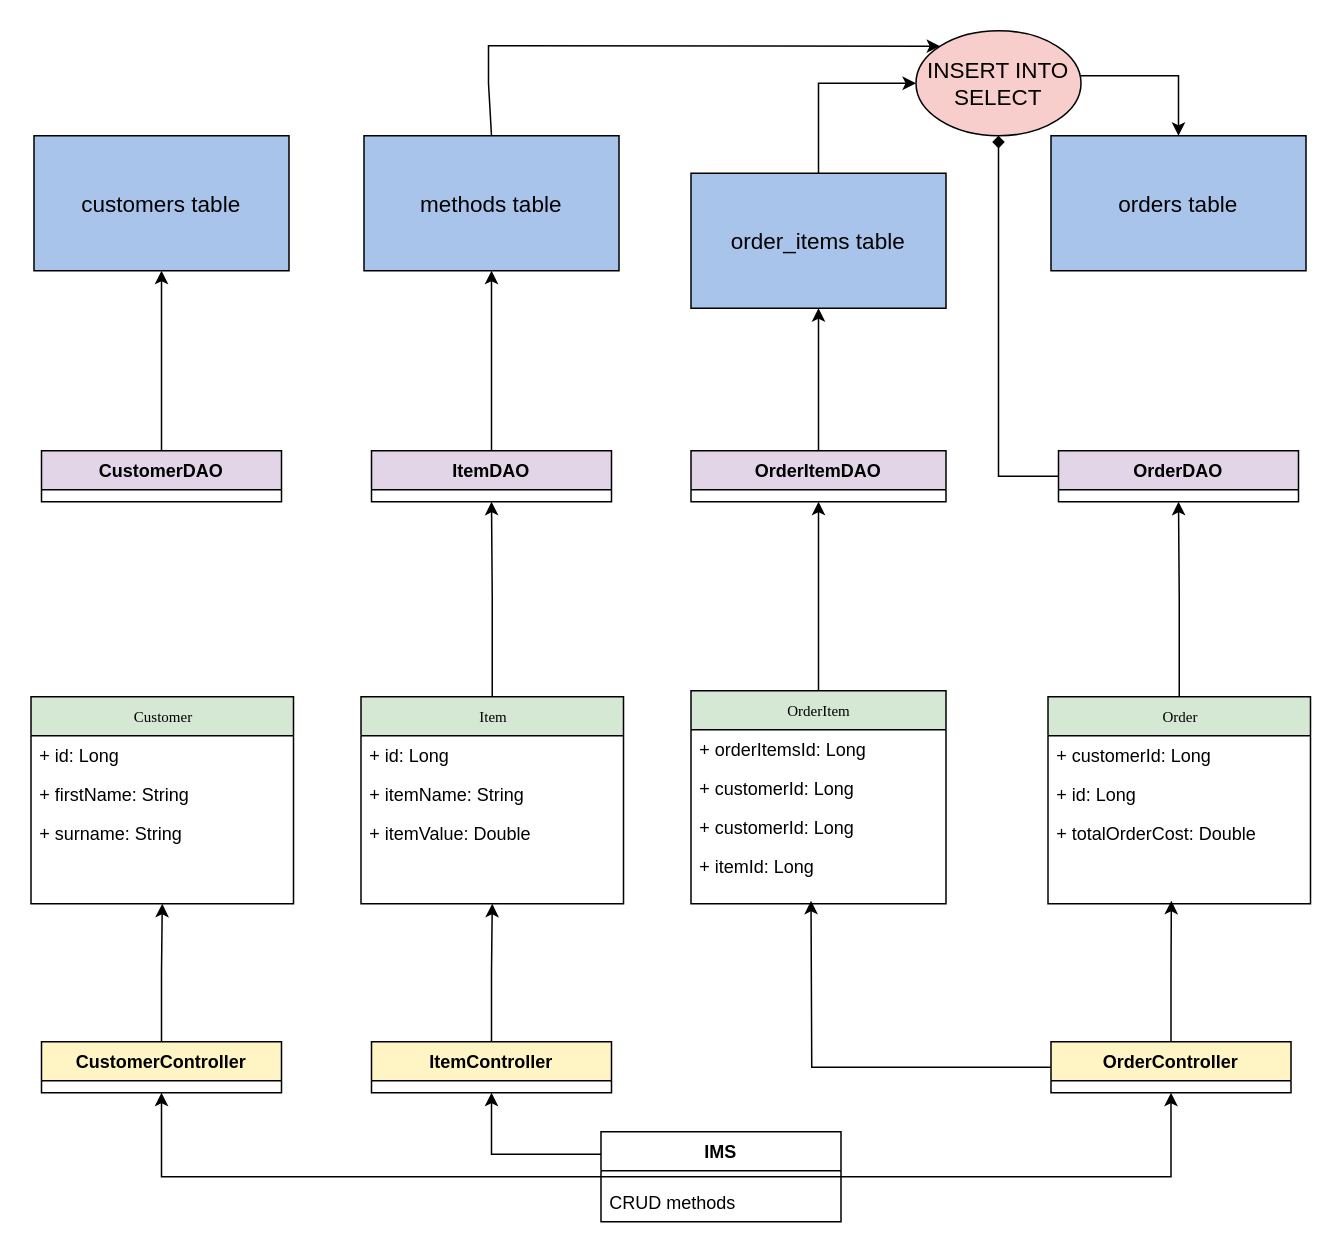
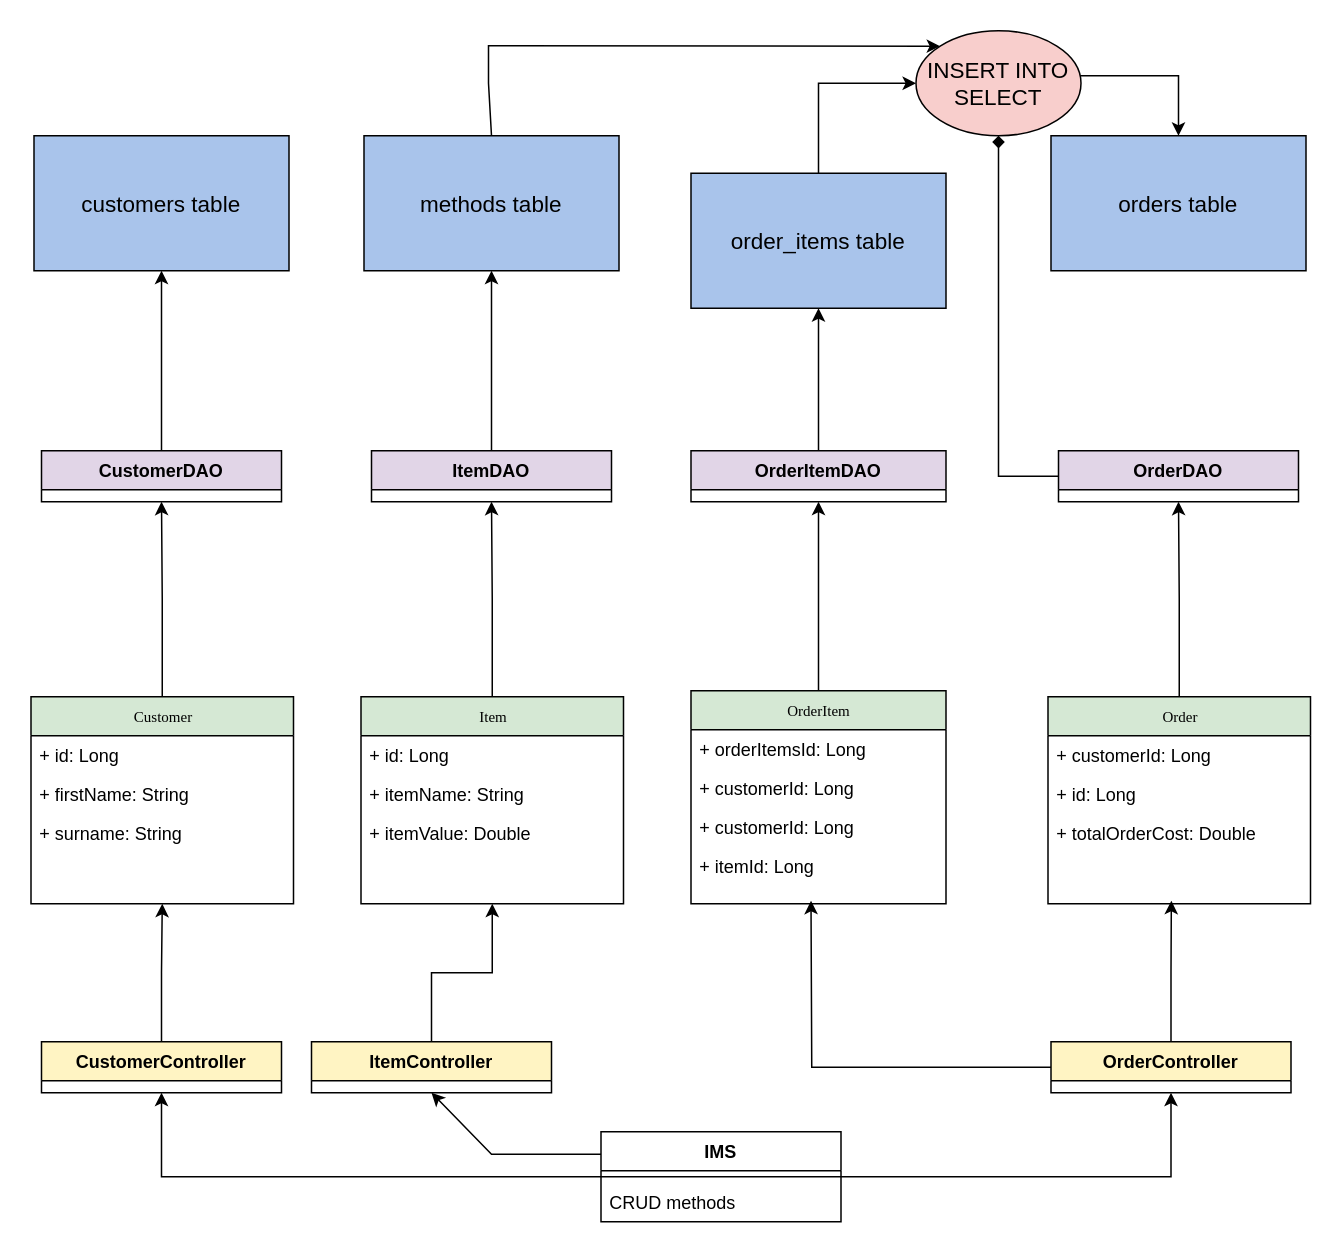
  <mxCell id="0" />
  <mxCell id="1" parent="0" />
+ <mxCell id="2" style="edgeStyle=orthogonalEdgeStyle;rounded=0;orthogonalLoop=1;jettySize=auto;html=1;entryX=0.5;entryY=1;entryDx=0;entryDy=0;" edge="1" parent="1" source="3" target="24"><mxGeometry relative="1" as="geometry" /></mxCell>
  <mxCell id="3" value="Customer" style="swimlane;html=1;fontStyle=0;childLayout=stackLayout;horizontal=1;startSize=26;fillColor=#D5E8D4;horizontalStack=0;resizeParent=1;resizeLast=0;collapsible=1;marginBottom=0;swimlaneFillColor=#ffffff;rounded=0;shadow=0;comic=0;labelBackgroundColor=none;strokeWidth=1;fontFamily=Verdana;fontSize=10;align=center;" parent="1" vertex="1"><mxGeometry x="20" y="464" width="175" height="138" as="geometry"><mxRectangle x="355" y="42" width="90" height="26" as="alternateBounds" /></mxGeometry></mxCell>
  <mxCell id="4" value="+ id: Long" style="text;html=1;strokeColor=none;fillColor=none;align=left;verticalAlign=top;spacingLeft=4;spacingRight=4;whiteSpace=wrap;overflow=hidden;rotatable=0;points=[[0,0.5],[1,0.5]];portConstraint=eastwest;" parent="3" vertex="1"><mxGeometry y="26" width="175" height="26" as="geometry" /></mxCell>
  <mxCell id="5" value="+ firstName: String" style="text;html=1;strokeColor=none;fillColor=none;align=left;verticalAlign=top;spacingLeft=4;spacingRight=4;whiteSpace=wrap;overflow=hidden;rotatable=0;points=[[0,0.5],[1,0.5]];portConstraint=eastwest;" parent="3" vertex="1"><mxGeometry y="52" width="175" height="26" as="geometry" /></mxCell>
  <mxCell id="6" value="+ surname: String" style="text;html=1;strokeColor=none;fillColor=none;align=left;verticalAlign=top;spacingLeft=4;spacingRight=4;whiteSpace=wrap;overflow=hidden;rotatable=0;points=[[0,0.5],[1,0.5]];portConstraint=eastwest;" parent="3" vertex="1"><mxGeometry y="78" width="175" height="26" as="geometry" /></mxCell>
  <mxCell id="7" style="edgeStyle=orthogonalEdgeStyle;rounded=0;orthogonalLoop=1;jettySize=auto;html=1;entryX=0.5;entryY=1;entryDx=0;entryDy=0;" edge="1" parent="1" source="8" target="26"><mxGeometry relative="1" as="geometry"><mxPoint x="327.5" y="340" as="targetPoint" /></mxGeometry></mxCell>
  <mxCell id="8" value="Item" style="swimlane;html=1;fontStyle=0;childLayout=stackLayout;horizontal=1;startSize=26;fillColor=#D5E8D4;horizontalStack=0;resizeParent=1;resizeLast=0;collapsible=1;marginBottom=0;swimlaneFillColor=#ffffff;rounded=0;shadow=0;comic=0;labelBackgroundColor=none;strokeWidth=1;fontFamily=Verdana;fontSize=10;align=center;" parent="1" vertex="1"><mxGeometry x="240" y="464" width="175" height="138" as="geometry"><mxRectangle x="355" y="42" width="90" height="26" as="alternateBounds" /></mxGeometry></mxCell>
  <mxCell id="9" value="+ id: Long" style="text;html=1;strokeColor=none;fillColor=none;align=left;verticalAlign=top;spacingLeft=4;spacingRight=4;whiteSpace=wrap;overflow=hidden;rotatable=0;points=[[0,0.5],[1,0.5]];portConstraint=eastwest;" parent="8" vertex="1"><mxGeometry y="26" width="175" height="26" as="geometry" /></mxCell>
  <mxCell id="10" value="+ itemName: String" style="text;html=1;strokeColor=none;fillColor=none;align=left;verticalAlign=top;spacingLeft=4;spacingRight=4;whiteSpace=wrap;overflow=hidden;rotatable=0;points=[[0,0.5],[1,0.5]];portConstraint=eastwest;" parent="8" vertex="1"><mxGeometry y="52" width="175" height="26" as="geometry" /></mxCell>
  <mxCell id="11" value="+ itemValue: Double" style="text;html=1;strokeColor=none;fillColor=none;align=left;verticalAlign=top;spacingLeft=4;spacingRight=4;whiteSpace=wrap;overflow=hidden;rotatable=0;points=[[0,0.5],[1,0.5]];portConstraint=eastwest;" parent="8" vertex="1"><mxGeometry y="78" width="175" height="26" as="geometry" /></mxCell>
  <mxCell id="12" style="edgeStyle=orthogonalEdgeStyle;rounded=0;orthogonalLoop=1;jettySize=auto;html=1;entryX=0.5;entryY=1;entryDx=0;entryDy=0;" edge="1" parent="1" source="13" target="29"><mxGeometry relative="1" as="geometry"><mxPoint x="547.5" y="340" as="targetPoint" /></mxGeometry></mxCell>
  <mxCell id="13" value="OrderItem" style="swimlane;html=1;fontStyle=0;childLayout=stackLayout;horizontal=1;startSize=26;fillColor=#D5E8D4;horizontalStack=0;resizeParent=1;resizeLast=0;collapsible=1;marginBottom=0;swimlaneFillColor=#ffffff;rounded=0;shadow=0;comic=0;labelBackgroundColor=none;strokeWidth=1;fontFamily=Verdana;fontSize=10;align=center;" parent="1" vertex="1"><mxGeometry x="460" y="460" width="170" height="142" as="geometry"><mxRectangle x="355" y="42" width="90" height="26" as="alternateBounds" /></mxGeometry></mxCell>
  <mxCell id="14" value="+ orderItemsId: Long" style="text;html=1;strokeColor=none;fillColor=none;align=left;verticalAlign=top;spacingLeft=4;spacingRight=4;whiteSpace=wrap;overflow=hidden;rotatable=0;points=[[0,0.5],[1,0.5]];portConstraint=eastwest;" parent="13" vertex="1"><mxGeometry y="26" width="170" height="26" as="geometry" /></mxCell>
  <mxCell id="15" value="+ customerId: Long" style="text;html=1;strokeColor=none;fillColor=none;align=left;verticalAlign=top;spacingLeft=4;spacingRight=4;whiteSpace=wrap;overflow=hidden;rotatable=0;points=[[0,0.5],[1,0.5]];portConstraint=eastwest;" parent="13" vertex="1"><mxGeometry y="52" width="170" height="26" as="geometry" /></mxCell>
  <mxCell id="16" value="+ customerId: Long" style="text;html=1;strokeColor=none;fillColor=none;align=left;verticalAlign=top;spacingLeft=4;spacingRight=4;whiteSpace=wrap;overflow=hidden;rotatable=0;points=[[0,0.5],[1,0.5]];portConstraint=eastwest;" parent="13" vertex="1"><mxGeometry y="78" width="170" height="26" as="geometry" /></mxCell>
  <mxCell id="17" value="+ itemId: Long" style="text;html=1;strokeColor=none;fillColor=none;align=left;verticalAlign=top;spacingLeft=4;spacingRight=4;whiteSpace=wrap;overflow=hidden;rotatable=0;points=[[0,0.5],[1,0.5]];portConstraint=eastwest;" parent="13" vertex="1"><mxGeometry y="104" width="170" height="26" as="geometry" /></mxCell>
  <mxCell id="18" style="edgeStyle=orthogonalEdgeStyle;rounded=0;orthogonalLoop=1;jettySize=auto;html=1;entryX=0.5;entryY=1;entryDx=0;entryDy=0;" edge="1" parent="1" source="19" target="31"><mxGeometry relative="1" as="geometry" /></mxCell>
  <mxCell id="19" value="Order" style="swimlane;html=1;fontStyle=0;childLayout=stackLayout;horizontal=1;startSize=26;fillColor=#D5E8D4;horizontalStack=0;resizeParent=1;resizeLast=0;collapsible=1;marginBottom=0;swimlaneFillColor=#ffffff;rounded=0;shadow=0;comic=0;labelBackgroundColor=none;strokeWidth=1;fontFamily=Verdana;fontSize=10;align=center;" parent="1" vertex="1"><mxGeometry x="698" y="464" width="175" height="138" as="geometry"><mxRectangle x="355" y="42" width="90" height="26" as="alternateBounds" /></mxGeometry></mxCell>
  <mxCell id="20" value="+ customerId: Long" style="text;html=1;strokeColor=none;fillColor=none;align=left;verticalAlign=top;spacingLeft=4;spacingRight=4;whiteSpace=wrap;overflow=hidden;rotatable=0;points=[[0,0.5],[1,0.5]];portConstraint=eastwest;" parent="19" vertex="1"><mxGeometry y="26" width="175" height="26" as="geometry" /></mxCell>
  <mxCell id="21" value="+ id: Long" style="text;html=1;strokeColor=none;fillColor=none;align=left;verticalAlign=top;spacingLeft=4;spacingRight=4;whiteSpace=wrap;overflow=hidden;rotatable=0;points=[[0,0.5],[1,0.5]];portConstraint=eastwest;" parent="19" vertex="1"><mxGeometry y="52" width="175" height="26" as="geometry" /></mxCell>
  <mxCell id="22" value="+ totalOrderCost: Double" style="text;html=1;strokeColor=none;fillColor=none;align=left;verticalAlign=top;spacingLeft=4;spacingRight=4;whiteSpace=wrap;overflow=hidden;rotatable=0;points=[[0,0.5],[1,0.5]];portConstraint=eastwest;" parent="19" vertex="1"><mxGeometry y="78" width="175" height="26" as="geometry" /></mxCell>
  <mxCell id="23" style="edgeStyle=orthogonalEdgeStyle;rounded=0;orthogonalLoop=1;jettySize=auto;html=1;" edge="1" parent="1" source="24" target="45"><mxGeometry relative="1" as="geometry" /></mxCell>
  <mxCell id="24" value="CustomerDAO" style="swimlane;fontStyle=1;align=center;verticalAlign=top;childLayout=stackLayout;horizontal=1;startSize=26;horizontalStack=0;resizeParent=1;resizeParentMax=0;resizeLast=0;collapsible=1;marginBottom=0;fillColor=#E1D5E7;" parent="1" vertex="1"><mxGeometry x="27" y="300" width="160" height="34" as="geometry" /></mxCell>
  <mxCell id="25" style="edgeStyle=orthogonalEdgeStyle;rounded=0;orthogonalLoop=1;jettySize=auto;html=1;entryX=0.5;entryY=1;entryDx=0;entryDy=0;" edge="1" parent="1" source="26" target="46"><mxGeometry relative="1" as="geometry" /></mxCell>
  <mxCell id="26" value="ItemDAO" style="swimlane;fontStyle=1;align=center;verticalAlign=top;childLayout=stackLayout;horizontal=1;startSize=26;horizontalStack=0;resizeParent=1;resizeParentMax=0;resizeLast=0;collapsible=1;marginBottom=0;fillColor=#E1D5E7;" parent="1" vertex="1"><mxGeometry x="247" y="300" width="160" height="34" as="geometry" /></mxCell>
  <mxCell id="27" style="edgeStyle=orthogonalEdgeStyle;rounded=0;orthogonalLoop=1;jettySize=auto;html=1;exitX=1;exitY=0.5;exitDx=0;exitDy=0;" edge="1" parent="1" source="29"><mxGeometry relative="1" as="geometry"><mxPoint x="620.286" y="317.143" as="targetPoint" /></mxGeometry></mxCell>
  <mxCell id="28" style="edgeStyle=orthogonalEdgeStyle;rounded=0;orthogonalLoop=1;jettySize=auto;html=1;entryX=0.5;entryY=1;entryDx=0;entryDy=0;" edge="1" parent="1" source="29" target="48"><mxGeometry relative="1" as="geometry" /></mxCell>
  <mxCell id="29" value="OrderItemDAO" style="swimlane;fontStyle=1;align=center;verticalAlign=top;childLayout=stackLayout;horizontal=1;startSize=26;horizontalStack=0;resizeParent=1;resizeParentMax=0;resizeLast=0;collapsible=1;marginBottom=0;fillColor=#E1D5E7;" parent="1" vertex="1"><mxGeometry x="460" y="300" width="170" height="34" as="geometry" /></mxCell>
  <mxCell id="30" style="edgeStyle=orthogonalEdgeStyle;rounded=0;orthogonalLoop=1;jettySize=auto;html=1;entryX=0.5;entryY=1;entryDx=0;entryDy=0;endArrow=diamond;" edge="1" parent="1" source="31" target="51"><mxGeometry relative="1" as="geometry"><mxPoint x="660" y="120" as="targetPoint" /><Array as="points"><mxPoint x="665" y="317" /></Array></mxGeometry></mxCell>
  <mxCell id="31" value="OrderDAO" style="swimlane;fontStyle=1;align=center;verticalAlign=top;childLayout=stackLayout;horizontal=1;startSize=26;horizontalStack=0;resizeParent=1;resizeParentMax=0;resizeLast=0;collapsible=1;marginBottom=0;fillColor=#E1D5E7;" parent="1" vertex="1"><mxGeometry x="705" y="300" width="160" height="34" as="geometry" /></mxCell>
  <mxCell id="32" style="edgeStyle=orthogonalEdgeStyle;rounded=0;orthogonalLoop=1;jettySize=auto;html=1;entryX=0.5;entryY=1;entryDx=0;entryDy=0;" edge="1" parent="1" source="33" target="3"><mxGeometry relative="1" as="geometry" /></mxCell>
  <mxCell id="33" value="CustomerController" style="swimlane;fontStyle=1;align=center;verticalAlign=top;childLayout=stackLayout;horizontal=1;startSize=26;horizontalStack=0;resizeParent=1;resizeParentMax=0;resizeLast=0;collapsible=1;marginBottom=0;fillColor=#FFF4C3;" parent="1" vertex="1"><mxGeometry x="27" y="694" width="160" height="34" as="geometry" /></mxCell>
  <mxCell id="34" style="edgeStyle=orthogonalEdgeStyle;rounded=0;orthogonalLoop=1;jettySize=auto;html=1;entryX=0.5;entryY=1;entryDx=0;entryDy=0;" edge="1" parent="1" source="35" target="8"><mxGeometry relative="1" as="geometry" /></mxCell>
- <mxCell id="35" value="ItemController" style="swimlane;fontStyle=1;align=center;verticalAlign=top;childLayout=stackLayout;horizontal=1;startSize=26;horizontalStack=0;resizeParent=1;resizeParentMax=0;resizeLast=0;collapsible=1;marginBottom=0;fillColor=#FFF4C3;" parent="1" vertex="1"><mxGeometry x="247" y="694" width="160" height="34" as="geometry" /></mxCell>
+ <mxCell id="35" value="ItemController" style="swimlane;fontStyle=1;align=center;verticalAlign=top;childLayout=stackLayout;horizontal=1;startSize=26;horizontalStack=0;resizeParent=1;resizeParentMax=0;resizeLast=0;collapsible=1;marginBottom=0;fillColor=#FFF4C3;" parent="1" vertex="1"><mxGeometry x="207" y="694" width="160" height="34" as="geometry" /></mxCell>
  <mxCell id="36" style="edgeStyle=orthogonalEdgeStyle;rounded=0;orthogonalLoop=1;jettySize=auto;html=1;" edge="1" parent="1" source="38"><mxGeometry relative="1" as="geometry"><mxPoint x="540" y="600" as="targetPoint" /></mxGeometry></mxCell>
  <mxCell id="37" style="edgeStyle=orthogonalEdgeStyle;rounded=0;orthogonalLoop=1;jettySize=auto;html=1;exitX=0.5;exitY=0;exitDx=0;exitDy=0;" edge="1" parent="1" source="38"><mxGeometry relative="1" as="geometry"><mxPoint x="780.235" y="600" as="targetPoint" /></mxGeometry></mxCell>
  <mxCell id="38" value="OrderController" style="swimlane;fontStyle=1;align=center;verticalAlign=top;childLayout=stackLayout;horizontal=1;startSize=26;horizontalStack=0;resizeParent=1;resizeParentMax=0;resizeLast=0;collapsible=1;marginBottom=0;fillColor=#FFF4C3;" parent="1" vertex="1"><mxGeometry x="700" y="694" width="160" height="34" as="geometry" /></mxCell>
  <mxCell id="39" value="IMS" style="swimlane;fontStyle=1;align=center;verticalAlign=top;childLayout=stackLayout;horizontal=1;startSize=26;horizontalStack=0;resizeParent=1;resizeParentMax=0;resizeLast=0;collapsible=1;marginBottom=0;" parent="1" vertex="1"><mxGeometry x="400" y="754" width="160" height="60" as="geometry" /></mxCell>
  <mxCell id="40" value="" style="line;strokeWidth=1;fillColor=none;align=left;verticalAlign=middle;spacingTop=-1;spacingLeft=3;spacingRight=3;rotatable=0;labelPosition=right;points=[];portConstraint=eastwest;" parent="39" vertex="1"><mxGeometry y="26" width="160" height="8" as="geometry" /></mxCell>
  <mxCell id="41" value="CRUD methods" style="text;strokeColor=none;fillColor=none;align=left;verticalAlign=top;spacingLeft=4;spacingRight=4;overflow=hidden;rotatable=0;points=[[0,0.5],[1,0.5]];portConstraint=eastwest;" parent="39" vertex="1"><mxGeometry y="34" width="160" height="26" as="geometry" /></mxCell>
  <mxCell id="42" value="" style="endArrow=classic;html=1;rounded=0;exitX=1;exitY=0.5;exitDx=0;exitDy=0;entryX=0.5;entryY=1;entryDx=0;entryDy=0;" parent="1" source="39" target="38" edge="1"><mxGeometry width="50" height="50" relative="1" as="geometry"><mxPoint x="580" y="844" as="sourcePoint" /><mxPoint x="630" y="794" as="targetPoint" /><Array as="points"><mxPoint x="780" y="784" /></Array></mxGeometry></mxCell>
  <mxCell id="43" value="" style="endArrow=classic;html=1;rounded=0;exitX=0;exitY=0.25;exitDx=0;exitDy=0;entryX=0.5;entryY=1;entryDx=0;entryDy=0;" parent="1" source="39" target="35" edge="1"><mxGeometry width="50" height="50" relative="1" as="geometry"><mxPoint x="405" y="824" as="sourcePoint" /><mxPoint x="635" y="698" as="targetPoint" /><Array as="points"><mxPoint x="327" y="769" /></Array></mxGeometry></mxCell>
  <mxCell id="44" value="" style="endArrow=classic;html=1;rounded=0;entryX=0.5;entryY=1;entryDx=0;entryDy=0;exitX=0;exitY=0.5;exitDx=0;exitDy=0;" parent="1" source="39" target="33" edge="1"><mxGeometry width="50" height="50" relative="1" as="geometry"><mxPoint x="390" y="854" as="sourcePoint" /><mxPoint x="222.5" y="791" as="targetPoint" /><Array as="points"><mxPoint x="107" y="784" /></Array></mxGeometry></mxCell>
  <mxCell id="45" value="customers table" style="rounded=0;whiteSpace=wrap;html=1;fontSize=15;fillColor=#A9C4EB;" parent="1" vertex="1"><mxGeometry x="22" y="90" width="170" height="90" as="geometry" /></mxCell>
  <mxCell id="46" value="methods table" style="rounded=0;whiteSpace=wrap;html=1;fontSize=15;fillColor=#A9C4EB;" parent="1" vertex="1"><mxGeometry x="242" y="90" width="170" height="90" as="geometry" /></mxCell>
  <mxCell id="47" style="edgeStyle=orthogonalEdgeStyle;rounded=0;orthogonalLoop=1;jettySize=auto;html=1;entryX=0;entryY=0.5;entryDx=0;entryDy=0;" edge="1" parent="1" source="48" target="51"><mxGeometry relative="1" as="geometry"><mxPoint x="545" y="50" as="targetPoint" /></mxGeometry></mxCell>
  <mxCell id="48" value="order_items table" style="rounded=0;whiteSpace=wrap;html=1;fontSize=15;fillColor=#A9C4EB;" parent="1" vertex="1"><mxGeometry x="460" y="115" width="170" height="90" as="geometry" /></mxCell>
  <mxCell id="49" value="orders table" style="rounded=0;whiteSpace=wrap;html=1;fontSize=15;fillColor=#A9C4EB;" parent="1" vertex="1"><mxGeometry x="700" y="90" width="170" height="90" as="geometry" /></mxCell>
  <mxCell id="50" style="edgeStyle=orthogonalEdgeStyle;rounded=0;orthogonalLoop=1;jettySize=auto;html=1;entryX=0.5;entryY=0;entryDx=0;entryDy=0;" edge="1" parent="1" source="51" target="49"><mxGeometry relative="1" as="geometry"><mxPoint x="790" y="55" as="targetPoint" /><Array as="points"><mxPoint x="785" y="50" /></Array></mxGeometry></mxCell>
  <mxCell id="51" value="INSERT INTO SELECT" style="ellipse;whiteSpace=wrap;html=1;fontSize=15;fillColor=#F8CECC;" parent="1" vertex="1"><mxGeometry x="610" y="20" width="110" height="70" as="geometry" /></mxCell>
  <mxCell id="52" value="" style="endArrow=classic;html=1;rounded=0;exitX=0.5;exitY=0;exitDx=0;exitDy=0;entryX=0;entryY=0;entryDx=0;entryDy=0;" edge="1" parent="1" source="46" target="51"><mxGeometry width="50" height="50" relative="1" as="geometry"><mxPoint x="310" y="90" as="sourcePoint" /><mxPoint x="570" y="40" as="targetPoint" /><Array as="points"><mxPoint x="325" y="55" /><mxPoint x="325" y="30" /></Array></mxGeometry></mxCell>
